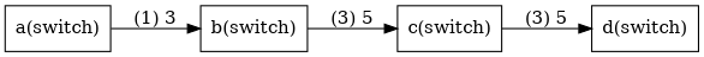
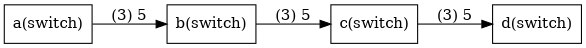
  digraph {
    rankdir=LR
    node [shape=record]
    n1 [label="a(switch)"]
    n2 [label="b(switch)"]
    n3 [label="c(switch)"]
    n4 [label="d(switch)"]
-   n1 -> n2 [label="(1) 3"]
+   n1 -> n2 [label="(3) 5"]
    n2 -> n3 [label="(3) 5"]
    n3 -> n4 [label="(3) 5"]
  }
